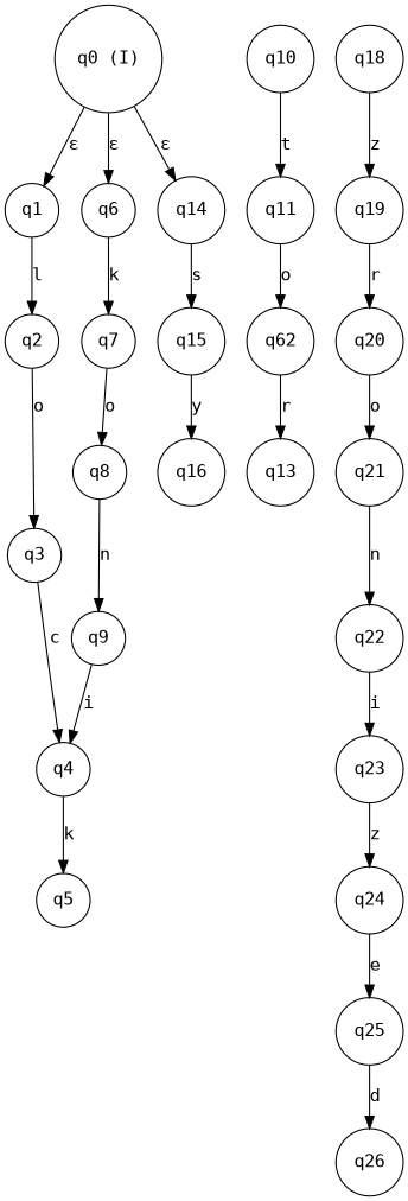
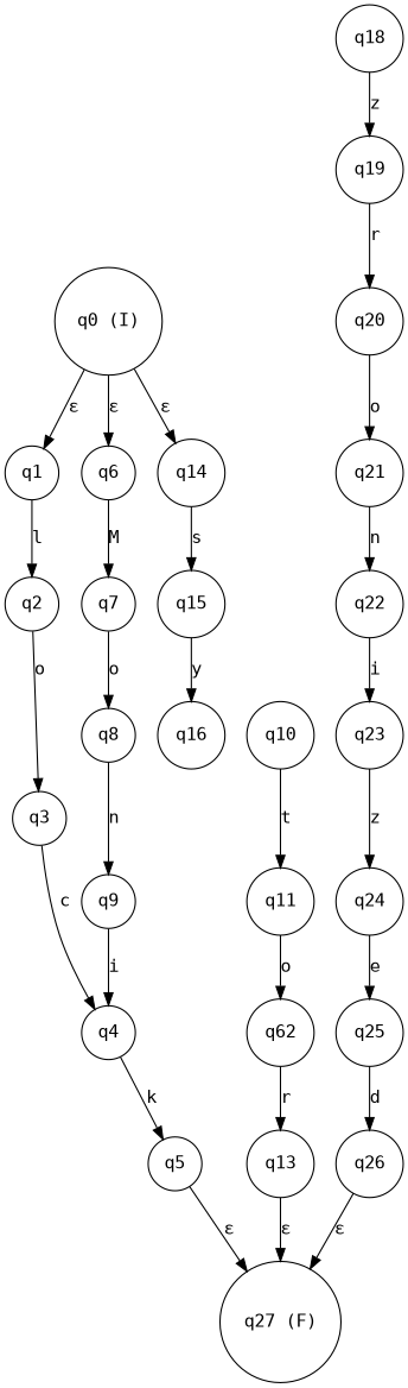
  digraph {
    fontname="DejaVu Sans Mono"
    rankdir=TB
    node [fontname="DejaVu Sans Mono" shape=circle]
    edge [fontname="DejaVu Sans Mono"]
    n1 [label="q0 (I)"]
    n2 [label=q1]
    n3 [label=q6]
    n4 [label=q14]
    n5 [label=q2]
    n6 [label=q7]
    n7 [label=q15]
    n8 [label=q3]
    n9 [label=q4]
    n10 [label=q5]
+   n11 [label="q27 (F)"]
    n12 [label=q8]
    n13 [label=q9]
    n14 [label=q10]
    n15 [label=q11]
    n16 [label=q62]
    n17 [label=q13]
    n18 [label=q16]
    n19 [label=q18]
    n20 [label=q19]
    n21 [label=q20]
    n22 [label=q21]
    n23 [label=q22]
    n24 [label=q23]
    n25 [label=q24]
    n26 [label=q25]
    n27 [label=q26]
    n1 -> n2 [label="ε"]
    n1 -> n3 [label="ε"]
    n1 -> n4 [label="ε"]
    n2 -> n5 [label=l]
-   n3 -> n6 [label=k]
+   n3 -> n6 [label=M]
    n4 -> n7 [label=s]
    n5 -> n8 [label=o]
    n6 -> n12 [label=o]
    n7 -> n18 [label=y]
    n8 -> n9 [label=c]
    n9 -> n10 [label=k]
+   n10 -> n11 [label="ε"]
    n12 -> n13 [label=n]
    n13 -> n9 [label=i]
    n14 -> n15 [label=t]
    n15 -> n16 [label=o]
    n16 -> n17 [label=r]
+   n17 -> n11 [label="ε"]
    n19 -> n20 [label=z]
    n20 -> n21 [label=r]
    n21 -> n22 [label=o]
    n22 -> n23 [label=n]
    n23 -> n24 [label=i]
    n24 -> n25 [label=z]
    n25 -> n26 [label=e]
    n26 -> n27 [label=d]
+   n27 -> n11 [label="ε"]
  }
